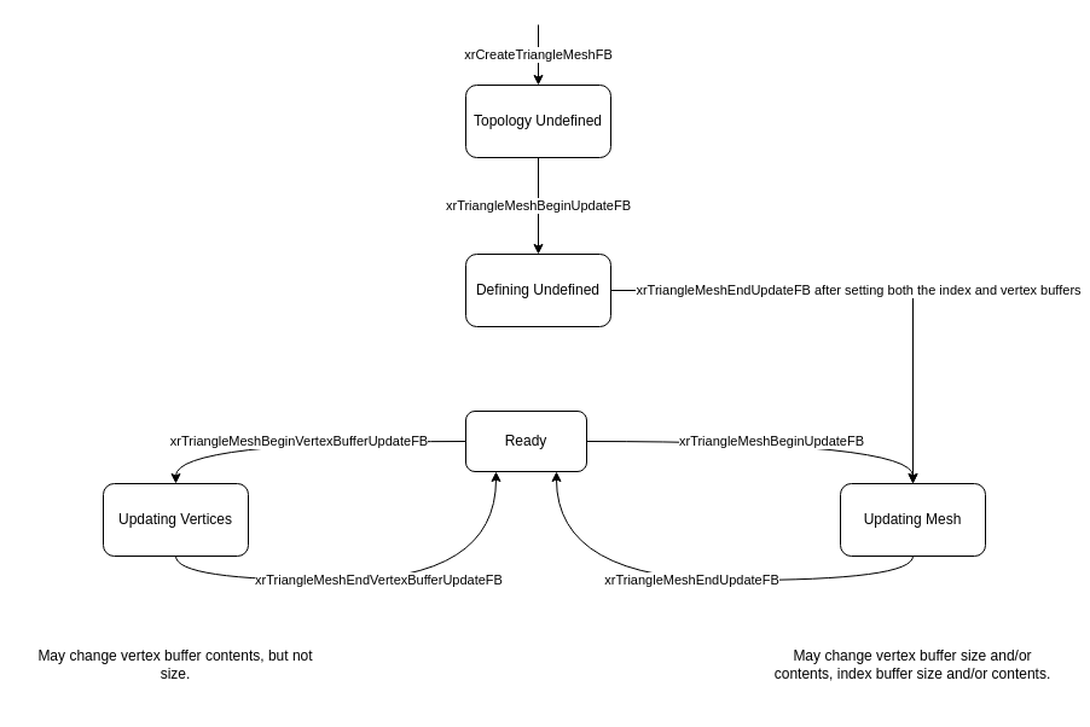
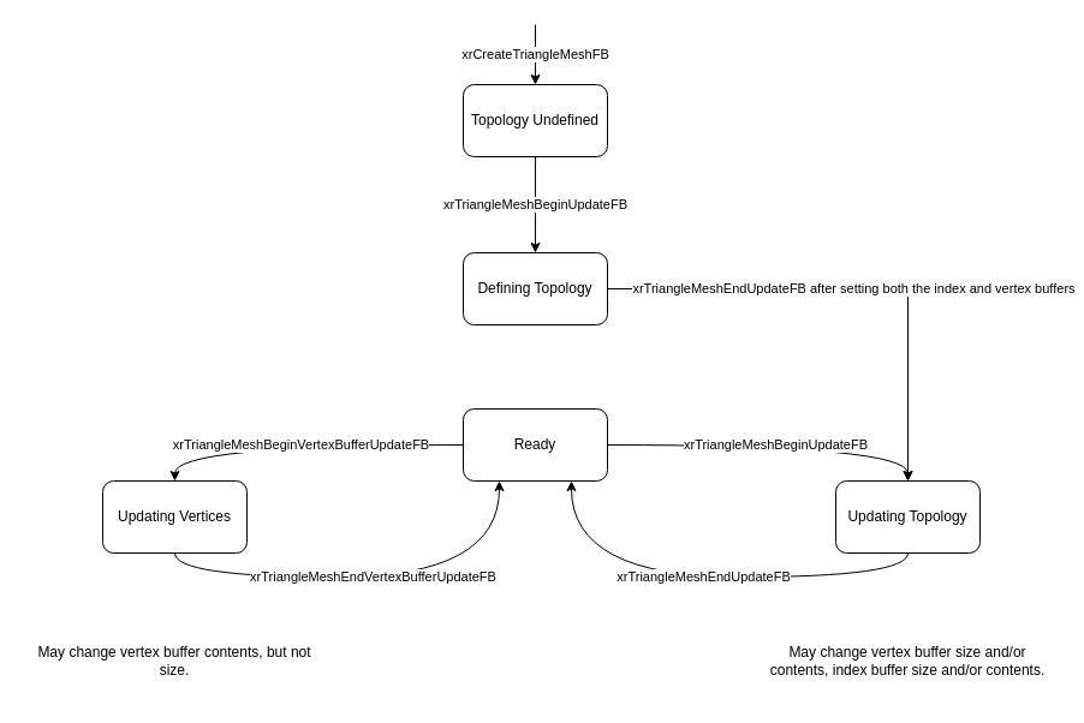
  <mxCell id="0" />
  <mxCell id="1" parent="0" />
  <mxCell id="2" value="xrTriangleMeshBeginUpdateFB" style="edgeStyle=orthogonalEdgeStyle;rounded=0;orthogonalLoop=1;jettySize=auto;html=1;entryX=0.5;entryY=0;entryDx=0;entryDy=0;" parent="1" source="3" target="14" edge="1"><mxGeometry relative="1" as="geometry"><mxPoint x="145" y="260" as="targetPoint" /></mxGeometry></mxCell>
  <mxCell id="3" value="Topology Undefined" style="rounded=1;whiteSpace=wrap;html=1;" parent="1" vertex="1"><mxGeometry x="385" y="70" width="120" height="60" as="geometry" /></mxCell>
  <mxCell id="4" value="xrTriangleMeshEndUpdateFB" style="edgeStyle=orthogonalEdgeStyle;orthogonalLoop=1;jettySize=auto;html=1;entryX=0.75;entryY=1;entryDx=0;entryDy=0;exitX=0.5;exitY=1;exitDx=0;exitDy=0;curved=1;" parent="1" source="5" target="10" edge="1"><mxGeometry relative="1" as="geometry" /></mxCell>
- <mxCell id="5" value="Updating Mesh" style="rounded=1;whiteSpace=wrap;html=1;" parent="1" vertex="1"><mxGeometry x="695" y="400" width="120" height="60" as="geometry" /></mxCell>
+ <mxCell id="5" value="Updating Topology" style="rounded=1;whiteSpace=wrap;html=1;" parent="1" vertex="1"><mxGeometry x="695" y="400" width="120" height="60" as="geometry" /></mxCell>
  <mxCell id="6" value="xrTriangleMeshEndVertexBufferUpdateFB" style="edgeStyle=orthogonalEdgeStyle;curved=1;orthogonalLoop=1;jettySize=auto;html=1;exitX=0.5;exitY=1;exitDx=0;exitDy=0;entryX=0.25;entryY=1;entryDx=0;entryDy=0;" parent="1" source="7" target="10" edge="1"><mxGeometry relative="1" as="geometry"><mxPoint as="offset" /><mxPoint x="415" y="520" as="targetPoint" /></mxGeometry></mxCell>
  <mxCell id="7" value="Updating Vertices" style="rounded=1;whiteSpace=wrap;html=1;" parent="1" vertex="1"><mxGeometry x="85" y="400" width="120" height="60" as="geometry" /></mxCell>
  <mxCell id="8" value="xrTriangleMeshBeginVertexBufferUpdateFB" style="edgeStyle=orthogonalEdgeStyle;curved=1;orthogonalLoop=1;jettySize=auto;html=1;exitX=0;exitY=0.5;exitDx=0;exitDy=0;entryX=0.5;entryY=0;entryDx=0;entryDy=0;" parent="1" source="10" target="7" edge="1"><mxGeometry relative="1" as="geometry"><mxPoint as="offset" /></mxGeometry></mxCell>
  <mxCell id="9" value="xrTriangleMeshBeginUpdateFB" style="edgeStyle=orthogonalEdgeStyle;curved=1;orthogonalLoop=1;jettySize=auto;html=1;exitX=1;exitY=0.5;exitDx=0;exitDy=0;entryX=0.5;entryY=0;entryDx=0;entryDy=0;" parent="1" source="10" target="5" edge="1"><mxGeometry relative="1" as="geometry" /></mxCell>
- <mxCell id="10" value="Ready" style="rounded=1;whiteSpace=wrap;html=1;" parent="1" vertex="1"><mxGeometry x="385" y="340" width="100" height="50" as="geometry" /></mxCell>
+ <mxCell id="10" value="Ready" style="rounded=1;whiteSpace=wrap;html=1;" parent="1" vertex="1"><mxGeometry x="385" y="340" width="120" height="60" as="geometry" /></mxCell>
  <mxCell id="11" value="May change vertex buffer size and/or contents, index buffer size and/or contents." style="text;html=1;strokeColor=none;fillColor=none;align=center;verticalAlign=middle;whiteSpace=wrap;rounded=0;" vertex="1" parent="1"><mxGeometry x="630" y="520" width="250" height="60" as="geometry" /></mxCell>
  <mxCell id="12" value="May change vertex buffer contents, but not size." style="text;html=1;strokeColor=none;fillColor=none;align=center;verticalAlign=middle;whiteSpace=wrap;rounded=0;" vertex="1" parent="1"><mxGeometry x="20" y="520" width="250" height="60" as="geometry" /></mxCell>
  <mxCell id="13" value="xrTriangleMeshEndUpdateFB after setting both the index and vertex buffers" style="edgeStyle=orthogonalEdgeStyle;rounded=0;orthogonalLoop=1;jettySize=auto;html=1;" edge="1" parent="1" source="14" target="5"><mxGeometry relative="1" as="geometry" /></mxCell>
- <mxCell id="14" value="Defining Undefined" style="rounded=1;whiteSpace=wrap;html=1;" vertex="1" parent="1"><mxGeometry x="385" y="210" width="120" height="60" as="geometry" /></mxCell>
+ <mxCell id="14" value="Defining Topology" style="rounded=1;whiteSpace=wrap;html=1;" vertex="1" parent="1"><mxGeometry x="385" y="210" width="120" height="60" as="geometry" /></mxCell>
  <mxCell id="15" value="xrCreateTriangleMeshFB" style="endArrow=classic;html=1;entryX=0.5;entryY=0;entryDx=0;entryDy=0;" edge="1" parent="1" target="3"><mxGeometry width="50" height="50" relative="1" as="geometry"><mxPoint x="445" y="20" as="sourcePoint" /><mxPoint x="465" y="-30" as="targetPoint" /></mxGeometry></mxCell>
